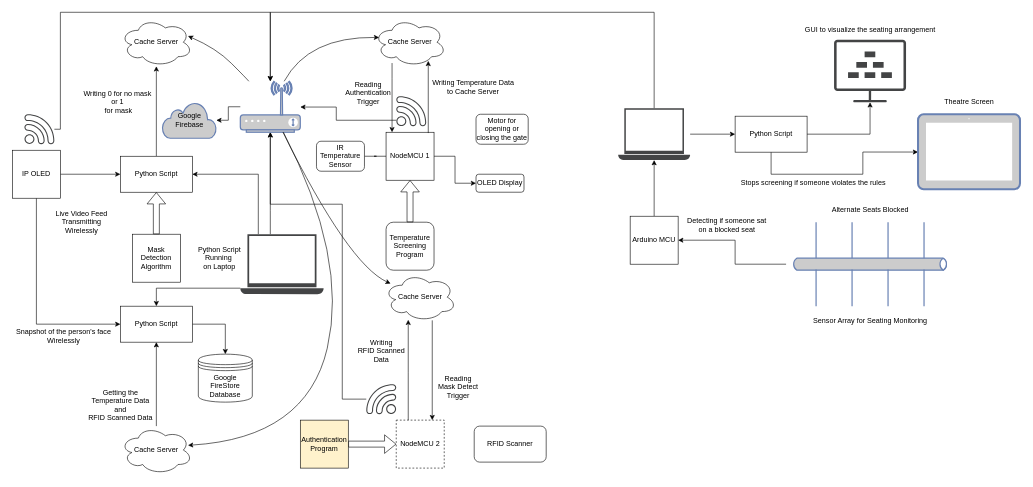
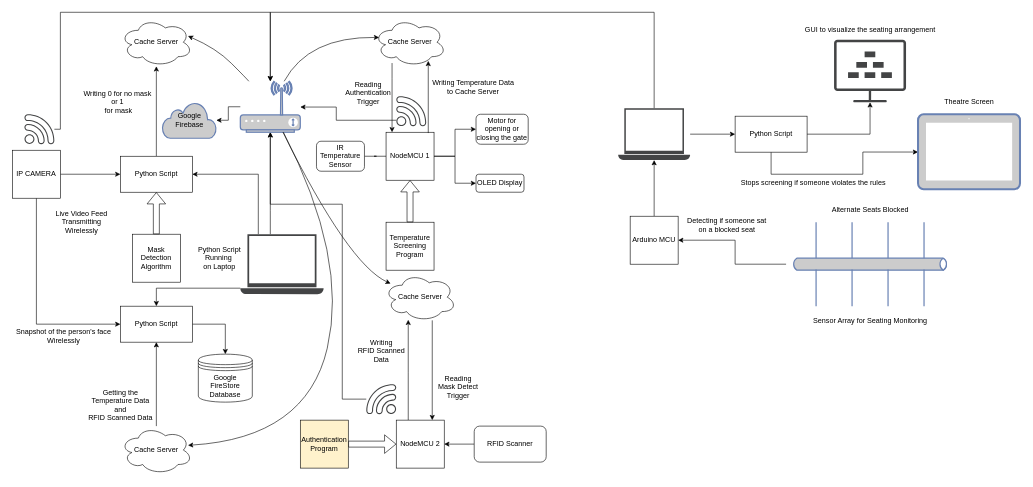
  <mxCell id="0" />
  <mxCell id="1" parent="0" />
  <mxCell id="2" value="" style="edgeStyle=orthogonalEdgeStyle;rounded=0;orthogonalLoop=1;jettySize=auto;html=1;" parent="1" source="4" target="6" edge="1"><mxGeometry relative="1" as="geometry" /></mxCell>
  <mxCell id="3" style="edgeStyle=orthogonalEdgeStyle;rounded=0;orthogonalLoop=1;jettySize=auto;html=1;entryX=0;entryY=0.5;entryDx=0;entryDy=0;" parent="1" source="4" target="29" edge="1"><mxGeometry relative="1" as="geometry"><mxPoint x="60" y="540" as="targetPoint" /><Array as="points"><mxPoint x="60" y="540" /></Array></mxGeometry></mxCell>
- <mxCell id="4" value="IP OLED" style="whiteSpace=wrap;html=1;aspect=fixed;" parent="1" vertex="1"><mxGeometry x="20" y="250" width="80" height="80" as="geometry" /></mxCell>
+ <mxCell id="4" value="IP CAMERA" style="whiteSpace=wrap;html=1;aspect=fixed;" parent="1" vertex="1"><mxGeometry x="20" y="250" width="80" height="80" as="geometry" /></mxCell>
  <mxCell id="5" value="" style="edgeStyle=orthogonalEdgeStyle;rounded=0;orthogonalLoop=1;jettySize=auto;html=1;" parent="1" source="6" target="7" edge="1"><mxGeometry relative="1" as="geometry" /></mxCell>
  <mxCell id="6" value="Python Script" style="rounded=0;whiteSpace=wrap;html=1;" parent="1" vertex="1"><mxGeometry x="200" y="260" width="120" height="60" as="geometry" /></mxCell>
  <mxCell id="7" value="Cache Server" style="ellipse;shape=cloud;whiteSpace=wrap;html=1;" parent="1" vertex="1"><mxGeometry x="200" y="30" width="120" height="80" as="geometry" /></mxCell>
  <mxCell id="8" value="Mask Detection Algorithm" style="whiteSpace=wrap;html=1;aspect=fixed;" parent="1" vertex="1"><mxGeometry x="220" y="390" width="80" height="80" as="geometry" /></mxCell>
  <mxCell id="9" value="" style="shape=flexArrow;endArrow=classic;html=1;rounded=0;exitX=0.5;exitY=0;exitDx=0;exitDy=0;entryX=0.5;entryY=1;entryDx=0;entryDy=0;" parent="1" source="8" target="6" edge="1"><mxGeometry width="50" height="50" relative="1" as="geometry"><mxPoint x="230" y="380" as="sourcePoint" /><mxPoint x="260" y="330" as="targetPoint" /></mxGeometry></mxCell>
+ <mxCell id="10" value="" style="edgeStyle=orthogonalEdgeStyle;rounded=0;orthogonalLoop=1;jettySize=auto;html=1;" parent="1" source="12" target="15" edge="1"><mxGeometry relative="1" as="geometry" /></mxCell>
  <mxCell id="11" style="edgeStyle=orthogonalEdgeStyle;rounded=0;orthogonalLoop=1;jettySize=auto;html=1;entryX=0;entryY=0.5;entryDx=0;entryDy=0;" parent="1" source="12" target="18" edge="1"><mxGeometry relative="1" as="geometry" /></mxCell>
  <mxCell id="12" value="NodeMCU 1" style="whiteSpace=wrap;html=1;aspect=fixed;" parent="1" vertex="1"><mxGeometry x="643" y="220" width="80" height="80" as="geometry" /></mxCell>
  <mxCell id="13" value="" style="edgeStyle=orthogonalEdgeStyle;rounded=0;orthogonalLoop=1;jettySize=auto;html=1;" parent="1" source="14" target="12" edge="1"><mxGeometry relative="1" as="geometry"><Array as="points"><mxPoint x="653" y="130" /><mxPoint x="653" y="130" /></Array></mxGeometry></mxCell>
  <mxCell id="14" value="Cache Server" style="ellipse;shape=cloud;whiteSpace=wrap;html=1;" parent="1" vertex="1"><mxGeometry x="623" y="30" width="120" height="80" as="geometry" /></mxCell>
  <mxCell id="15" value="Motor for opening or closing the gate" style="rounded=1;whiteSpace=wrap;html=1;" parent="1" vertex="1"><mxGeometry x="793" y="190" width="87" height="50" as="geometry" /></mxCell>
  <mxCell id="16" value="" style="edgeStyle=orthogonalEdgeStyle;rounded=0;orthogonalLoop=1;jettySize=auto;html=1;endArrow=none;" parent="1" source="17" target="12" edge="1"><mxGeometry relative="1" as="geometry" /></mxCell>
  <mxCell id="17" value="IR Temperature Sensor" style="rounded=1;whiteSpace=wrap;html=1;" parent="1" vertex="1"><mxGeometry x="527" y="235" width="80" height="50" as="geometry" /></mxCell>
  <mxCell id="18" value="OLED Display" style="rounded=1;whiteSpace=wrap;html=1;" parent="1" vertex="1"><mxGeometry x="793" y="290" width="80" height="30" as="geometry" /></mxCell>
  <mxCell id="19" value="" style="edgeStyle=orthogonalEdgeStyle;rounded=0;orthogonalLoop=1;jettySize=auto;html=1;" parent="1" source="20" target="25" edge="1"><mxGeometry relative="1" as="geometry"><Array as="points"><mxPoint x="680" y="620" /><mxPoint x="680" y="620" /></Array></mxGeometry></mxCell>
- <mxCell id="20" value="NodeMCU 2" style="whiteSpace=wrap;html=1;aspect=fixed;dashed=1;" parent="1" vertex="1"><mxGeometry x="660" y="700" width="80" height="80" as="geometry" /></mxCell>
+ <mxCell id="20" value="NodeMCU 2" style="whiteSpace=wrap;html=1;aspect=fixed;" parent="1" vertex="1"><mxGeometry x="660" y="700" width="80" height="80" as="geometry" /></mxCell>
+ <mxCell id="21" value="" style="edgeStyle=orthogonalEdgeStyle;rounded=0;orthogonalLoop=1;jettySize=auto;html=1;" parent="1" source="22" target="20" edge="1"><mxGeometry relative="1" as="geometry" /></mxCell>
  <mxCell id="22" value="RFID Scanner" style="rounded=1;whiteSpace=wrap;html=1;" parent="1" vertex="1"><mxGeometry x="790" y="710" width="120" height="60" as="geometry" /></mxCell>
  <mxCell id="23" value="" style="shape=flexArrow;endArrow=classic;html=1;rounded=0;entryX=0;entryY=0.5;entryDx=0;entryDy=0;exitX=1;exitY=0.5;exitDx=0;exitDy=0;" parent="1" source="24" target="20" edge="1"><mxGeometry width="50" height="50" relative="1" as="geometry"><mxPoint x="460" y="750" as="sourcePoint" /><mxPoint x="480" y="710" as="targetPoint" /></mxGeometry></mxCell>
  <mxCell id="24" value="Authentication Program" style="whiteSpace=wrap;html=1;aspect=fixed;fillColor=#fff2cc;" parent="1" vertex="1"><mxGeometry x="500" y="700" width="80" height="80" as="geometry" /></mxCell>
  <mxCell id="25" value="Cache Server" style="ellipse;shape=cloud;whiteSpace=wrap;html=1;" parent="1" vertex="1"><mxGeometry x="640" y="455" width="120" height="80" as="geometry" /></mxCell>
- <mxCell id="26" value="Temperature Screening Program" style="whiteSpace=wrap;html=1;aspect=fixed;rounded=1;" parent="1" vertex="1"><mxGeometry x="643" y="370" width="80" height="80" as="geometry" /></mxCell>
+ <mxCell id="26" value="Temperature Screening Program" style="whiteSpace=wrap;html=1;aspect=fixed;" parent="1" vertex="1"><mxGeometry x="643" y="370" width="80" height="80" as="geometry" /></mxCell>
  <mxCell id="27" value="" style="shape=flexArrow;endArrow=classic;html=1;rounded=0;exitX=0.5;exitY=0;exitDx=0;exitDy=0;entryX=0.5;entryY=1;entryDx=0;entryDy=0;" parent="1" source="26" target="12" edge="1"><mxGeometry width="50" height="50" relative="1" as="geometry"><mxPoint x="663" y="310" as="sourcePoint" /><mxPoint x="713" y="260" as="targetPoint" /></mxGeometry></mxCell>
  <mxCell id="28" value="" style="edgeStyle=orthogonalEdgeStyle;rounded=0;orthogonalLoop=1;jettySize=auto;html=1;" parent="1" source="29" target="30" edge="1"><mxGeometry relative="1" as="geometry" /></mxCell>
  <mxCell id="29" value="Python Script" style="rounded=0;whiteSpace=wrap;html=1;" parent="1" vertex="1"><mxGeometry x="200" y="510" width="120" height="60" as="geometry" /></mxCell>
  <mxCell id="30" value="Google FireStore&lt;br&gt;Database" style="shape=datastore;whiteSpace=wrap;html=1;" parent="1" vertex="1"><mxGeometry x="330" y="590" width="90" height="80" as="geometry" /></mxCell>
  <mxCell id="31" value="" style="edgeStyle=orthogonalEdgeStyle;rounded=0;orthogonalLoop=1;jettySize=auto;html=1;" parent="1" source="32" target="29" edge="1"><mxGeometry relative="1" as="geometry" /></mxCell>
  <mxCell id="32" value="Cache Server" style="ellipse;shape=cloud;whiteSpace=wrap;html=1;" parent="1" vertex="1"><mxGeometry x="200" y="710" width="120" height="80" as="geometry" /></mxCell>
  <mxCell id="33" value="" style="endArrow=classic;html=1;rounded=0;entryX=0.753;entryY=0.888;entryDx=0;entryDy=0;entryPerimeter=0;exitX=0.88;exitY=0.017;exitDx=0;exitDy=0;exitPerimeter=0;" parent="1" source="12" target="14" edge="1"><mxGeometry width="50" height="50" relative="1" as="geometry"><mxPoint x="693" y="170" as="sourcePoint" /><mxPoint x="743" y="120" as="targetPoint" /></mxGeometry></mxCell>
  <mxCell id="34" value="Snapshot of the person's face&lt;br&gt;Wirelessly" style="text;html=1;align=center;verticalAlign=middle;resizable=0;points=[];autosize=1;strokeColor=none;fillColor=none;" parent="1" vertex="1"><mxGeometry x="20" y="545" width="170" height="30" as="geometry" /></mxCell>
  <mxCell id="35" value="Live Video Feed&lt;br&gt;Transmitting &lt;br&gt;Wirelessly" style="text;html=1;align=center;verticalAlign=middle;resizable=0;points=[];autosize=1;strokeColor=none;fillColor=none;" parent="1" vertex="1"><mxGeometry x="85" y="345" width="100" height="50" as="geometry" /></mxCell>
  <mxCell id="36" value="Getting the&lt;br&gt;Temperature Data &lt;br&gt;and &lt;br&gt;RFID Scanned Data" style="text;html=1;align=center;verticalAlign=middle;resizable=0;points=[];autosize=1;strokeColor=none;fillColor=none;rotation=0;" parent="1" vertex="1"><mxGeometry x="140" y="645" width="120" height="60" as="geometry" /></mxCell>
  <mxCell id="37" value="Writing Temperature Data &lt;br&gt;to Cache Server" style="text;html=1;align=center;verticalAlign=middle;resizable=0;points=[];autosize=1;strokeColor=none;fillColor=none;" parent="1" vertex="1"><mxGeometry x="713" y="130" width="150" height="30" as="geometry" /></mxCell>
  <mxCell id="38" value="Reading &lt;br&gt;Authentication&lt;br&gt;Trigger" style="text;html=1;align=center;verticalAlign=middle;resizable=0;points=[];autosize=1;strokeColor=none;fillColor=none;" parent="1" vertex="1"><mxGeometry x="568" y="130" width="90" height="50" as="geometry" /></mxCell>
  <mxCell id="39" value="Writing 0 for no mask &lt;br&gt;or 1&lt;br&gt;&amp;nbsp;for mask" style="text;html=1;align=center;verticalAlign=middle;resizable=0;points=[];autosize=1;strokeColor=none;fillColor=none;" parent="1" vertex="1"><mxGeometry x="130" y="145" width="130" height="50" as="geometry" /></mxCell>
  <mxCell id="40" value="" style="endArrow=classic;html=1;rounded=0;entryX=0.75;entryY=0;entryDx=0;entryDy=0;exitX=0.667;exitY=0.983;exitDx=0;exitDy=0;exitPerimeter=0;" parent="1" source="25" target="20" edge="1"><mxGeometry width="50" height="50" relative="1" as="geometry"><mxPoint x="460" y="560" as="sourcePoint" /><mxPoint x="510" y="510" as="targetPoint" /></mxGeometry></mxCell>
  <mxCell id="41" style="edgeStyle=orthogonalEdgeStyle;rounded=0;orthogonalLoop=1;jettySize=auto;html=1;" parent="1" source="42" target="52" edge="1"><mxGeometry relative="1" as="geometry"><Array as="points"><mxPoint x="100" y="215" /><mxPoint x="100" y="20" /><mxPoint x="450" y="20" /></Array></mxGeometry></mxCell>
  <mxCell id="42" value="" style="sketch=0;pointerEvents=1;shadow=0;dashed=0;html=1;strokeColor=none;fillColor=#434445;aspect=fixed;labelPosition=center;verticalLabelPosition=bottom;verticalAlign=top;align=center;outlineConnect=0;shape=mxgraph.vvd.wi_fi;" parent="1" vertex="1"><mxGeometry x="40" y="190" width="50" height="50" as="geometry" /></mxCell>
  <mxCell id="43" style="edgeStyle=orthogonalEdgeStyle;rounded=0;orthogonalLoop=1;jettySize=auto;html=1;" parent="1" source="44" target="52" edge="1"><mxGeometry relative="1" as="geometry"><Array as="points"><mxPoint x="560" y="200" /><mxPoint x="560" y="178" /></Array></mxGeometry></mxCell>
  <mxCell id="44" value="" style="sketch=0;pointerEvents=1;shadow=0;dashed=0;html=1;strokeColor=none;fillColor=#434445;aspect=fixed;labelPosition=center;verticalLabelPosition=bottom;verticalAlign=top;align=center;outlineConnect=0;shape=mxgraph.vvd.wi_fi;" parent="1" vertex="1"><mxGeometry x="660" y="160" width="50" height="50" as="geometry" /></mxCell>
  <mxCell id="45" style="edgeStyle=orthogonalEdgeStyle;rounded=0;orthogonalLoop=1;jettySize=auto;html=1;" parent="1" source="46" target="52" edge="1"><mxGeometry relative="1" as="geometry"><Array as="points"><mxPoint x="570" y="665" /><mxPoint x="570" y="340" /><mxPoint x="450" y="340" /></Array></mxGeometry></mxCell>
  <mxCell id="46" value="" style="sketch=0;pointerEvents=1;shadow=0;dashed=0;html=1;strokeColor=none;fillColor=#434445;aspect=fixed;labelPosition=center;verticalLabelPosition=bottom;verticalAlign=top;align=center;outlineConnect=0;shape=mxgraph.vvd.wi_fi;direction=north;" parent="1" vertex="1"><mxGeometry x="610" y="640" width="50" height="50" as="geometry" /></mxCell>
  <mxCell id="47" value="" style="edgeStyle=orthogonalEdgeStyle;rounded=0;orthogonalLoop=1;jettySize=auto;html=1;" parent="1" source="50" target="52" edge="1"><mxGeometry relative="1" as="geometry"><Array as="points"><mxPoint x="450" y="350" /><mxPoint x="450" y="350" /></Array></mxGeometry></mxCell>
  <mxCell id="48" style="edgeStyle=orthogonalEdgeStyle;rounded=0;orthogonalLoop=1;jettySize=auto;html=1;entryX=1;entryY=0.5;entryDx=0;entryDy=0;" parent="1" source="50" target="6" edge="1"><mxGeometry relative="1" as="geometry"><Array as="points"><mxPoint x="430" y="440" /><mxPoint x="430" y="290" /></Array></mxGeometry></mxCell>
  <mxCell id="49" style="edgeStyle=orthogonalEdgeStyle;rounded=0;orthogonalLoop=1;jettySize=auto;html=1;" parent="1" source="50" target="29" edge="1"><mxGeometry relative="1" as="geometry"><Array as="points"><mxPoint x="260" y="480" /></Array></mxGeometry></mxCell>
  <mxCell id="50" value="" style="sketch=0;pointerEvents=1;shadow=0;dashed=0;html=1;strokeColor=none;fillColor=#434445;aspect=fixed;labelPosition=center;verticalLabelPosition=bottom;verticalAlign=top;align=center;outlineConnect=0;shape=mxgraph.vvd.laptop;" parent="1" vertex="1"><mxGeometry x="400" y="390" width="138.89" height="100" as="geometry" /></mxCell>
  <mxCell id="51" style="edgeStyle=orthogonalEdgeStyle;rounded=0;orthogonalLoop=1;jettySize=auto;html=1;fontColor=#000000;" parent="1" source="52" target="53" edge="1"><mxGeometry relative="1" as="geometry" /></mxCell>
  <mxCell id="52" value="" style="fontColor=#0066CC;verticalAlign=top;verticalLabelPosition=bottom;labelPosition=center;align=center;html=1;outlineConnect=0;fillColor=#CCCCCC;strokeColor=#6881B3;gradientColor=none;gradientDirection=north;strokeWidth=2;shape=mxgraph.networks.wireless_modem;" parent="1" vertex="1"><mxGeometry x="400" y="135" width="100" height="85" as="geometry" /></mxCell>
  <mxCell id="53" value="&lt;font color=&quot;#000000&quot;&gt;Google&lt;br&gt;Firebase&lt;br&gt;&lt;/font&gt;" style="html=1;outlineConnect=0;fillColor=#CCCCCC;strokeColor=#6881B3;gradientColor=none;gradientDirection=north;strokeWidth=2;shape=mxgraph.networks.cloud;fontColor=#ffffff;" parent="1" vertex="1"><mxGeometry x="270" y="170" width="90" height="60" as="geometry" /></mxCell>
  <mxCell id="54" value="Python Script&lt;br&gt;Running&amp;nbsp;&lt;br&gt;on Laptop" style="text;html=1;align=center;verticalAlign=middle;resizable=0;points=[];autosize=1;strokeColor=none;fillColor=none;fontColor=#000000;" parent="1" vertex="1"><mxGeometry x="320" y="405" width="90" height="50" as="geometry" /></mxCell>
  <mxCell id="55" value="Reading &lt;br&gt;Mask Detect &lt;br&gt;Trigger" style="text;html=1;align=center;verticalAlign=middle;resizable=0;points=[];autosize=1;strokeColor=none;fillColor=none;fontColor=#000000;" parent="1" vertex="1"><mxGeometry x="723" y="620" width="80" height="50" as="geometry" /></mxCell>
  <mxCell id="56" value="Writing &lt;br&gt;RFID Scanned &lt;br&gt;Data" style="text;html=1;align=center;verticalAlign=middle;resizable=0;points=[];autosize=1;strokeColor=none;fillColor=none;fontColor=#000000;" parent="1" vertex="1"><mxGeometry x="590" y="560" width="90" height="50" as="geometry" /></mxCell>
  <mxCell id="57" value="" style="edgeStyle=orthogonalEdgeStyle;rounded=0;orthogonalLoop=1;jettySize=auto;html=1;fontColor=#000000;" parent="1" source="58" target="73" edge="1"><mxGeometry relative="1" as="geometry" /></mxCell>
  <mxCell id="58" value="Arduino MCU" style="whiteSpace=wrap;html=1;aspect=fixed;" parent="1" vertex="1"><mxGeometry x="1050" y="360" width="80" height="80" as="geometry" /></mxCell>
  <mxCell id="59" style="edgeStyle=orthogonalEdgeStyle;rounded=0;orthogonalLoop=1;jettySize=auto;html=1;entryX=1;entryY=0.5;entryDx=0;entryDy=0;fontColor=#000000;" parent="1" target="58" edge="1"><mxGeometry relative="1" as="geometry"><mxPoint x="1310" y="440" as="sourcePoint" /><Array as="points"><mxPoint x="1225" y="440" /><mxPoint x="1225" y="400" /></Array></mxGeometry></mxCell>
  <mxCell id="60" value="" style="html=1;fillColor=#CCCCCC;strokeColor=#6881B3;gradientColor=none;gradientDirection=north;strokeWidth=2;shape=mxgraph.networks.bus;gradientColor=none;gradientDirection=north;fontColor=#ffffff;perimeter=backbonePerimeter;backboneSize=20;" parent="1" vertex="1"><mxGeometry x="1320" y="430" width="260" height="20" as="geometry" /></mxCell>
  <mxCell id="61" value="" style="strokeColor=#6881B3;edgeStyle=none;rounded=0;endArrow=none;html=1;strokeWidth=2;fontColor=#000000;" parent="1" target="60" edge="1"><mxGeometry relative="1" as="geometry"><mxPoint x="1360" y="370" as="sourcePoint" /></mxGeometry></mxCell>
  <mxCell id="62" value="" style="strokeColor=#6881B3;edgeStyle=none;rounded=0;endArrow=none;html=1;strokeWidth=2;fontColor=#000000;" parent="1" target="60" edge="1"><mxGeometry relative="1" as="geometry"><mxPoint x="1420" y="370" as="sourcePoint" /></mxGeometry></mxCell>
  <mxCell id="63" value="" style="strokeColor=#6881B3;edgeStyle=none;rounded=0;endArrow=none;html=1;strokeWidth=2;fontColor=#000000;" parent="1" target="60" edge="1"><mxGeometry relative="1" as="geometry"><mxPoint x="1480" y="370" as="sourcePoint" /></mxGeometry></mxCell>
  <mxCell id="64" value="" style="strokeColor=#6881B3;edgeStyle=none;rounded=0;endArrow=none;html=1;strokeWidth=2;fontColor=#000000;" parent="1" target="60" edge="1"><mxGeometry relative="1" as="geometry"><mxPoint x="1540" y="370" as="sourcePoint" /></mxGeometry></mxCell>
  <mxCell id="65" value="" style="strokeColor=#6881B3;edgeStyle=none;rounded=0;endArrow=none;html=1;strokeWidth=2;fontColor=#000000;" parent="1" target="60" edge="1"><mxGeometry relative="1" as="geometry"><mxPoint x="1360" y="510" as="sourcePoint" /></mxGeometry></mxCell>
  <mxCell id="66" value="" style="strokeColor=#6881B3;edgeStyle=none;rounded=0;endArrow=none;html=1;strokeWidth=2;fontColor=#000000;" parent="1" target="60" edge="1"><mxGeometry relative="1" as="geometry"><mxPoint x="1420" y="510" as="sourcePoint" /></mxGeometry></mxCell>
  <mxCell id="67" value="" style="strokeColor=#6881B3;edgeStyle=none;rounded=0;endArrow=none;html=1;strokeWidth=2;fontColor=#000000;" parent="1" target="60" edge="1"><mxGeometry relative="1" as="geometry"><mxPoint x="1480" y="510" as="sourcePoint" /></mxGeometry></mxCell>
  <mxCell id="68" value="" style="strokeColor=#6881B3;edgeStyle=none;rounded=0;endArrow=none;html=1;strokeWidth=2;fontColor=#000000;" parent="1" target="60" edge="1"><mxGeometry relative="1" as="geometry"><mxPoint x="1540" y="510" as="sourcePoint" /></mxGeometry></mxCell>
  <mxCell id="69" value="" style="sketch=0;pointerEvents=1;shadow=0;dashed=0;html=1;strokeColor=none;fillColor=#434445;aspect=fixed;labelPosition=center;verticalLabelPosition=bottom;verticalAlign=top;align=center;outlineConnect=0;shape=mxgraph.vvd.horizon;fontColor=#000000;" parent="1" vertex="1"><mxGeometry x="1390" y="65.6" width="120" height="104.4" as="geometry" /></mxCell>
  <mxCell id="70" value="Sensor Array for Seating Monitoring" style="text;html=1;align=center;verticalAlign=middle;resizable=0;points=[];autosize=1;strokeColor=none;fillColor=none;fontColor=#000000;" parent="1" vertex="1"><mxGeometry x="1345" y="525" width="210" height="20" as="geometry" /></mxCell>
  <mxCell id="71" value="" style="edgeStyle=orthogonalEdgeStyle;rounded=0;orthogonalLoop=1;jettySize=auto;html=1;fontColor=#000000;" parent="1" source="73" target="76" edge="1"><mxGeometry relative="1" as="geometry" /></mxCell>
  <mxCell id="72" style="edgeStyle=orthogonalEdgeStyle;rounded=0;orthogonalLoop=1;jettySize=auto;html=1;fontColor=#000000;" parent="1" source="73" target="52" edge="1"><mxGeometry relative="1" as="geometry"><Array as="points"><mxPoint x="1090" y="20" /><mxPoint x="450" y="20" /></Array></mxGeometry></mxCell>
  <mxCell id="73" value="" style="sketch=0;pointerEvents=1;shadow=0;dashed=0;html=1;strokeColor=none;fillColor=#434445;aspect=fixed;labelPosition=center;verticalLabelPosition=bottom;verticalAlign=top;align=center;outlineConnect=0;shape=mxgraph.vvd.laptop;fontColor=#000000;" parent="1" vertex="1"><mxGeometry x="1030" y="180" width="120" height="86.4" as="geometry" /></mxCell>
  <mxCell id="74" style="edgeStyle=orthogonalEdgeStyle;rounded=0;orthogonalLoop=1;jettySize=auto;html=1;fontColor=#000000;" parent="1" source="76" target="69" edge="1"><mxGeometry relative="1" as="geometry" /></mxCell>
  <mxCell id="75" style="edgeStyle=orthogonalEdgeStyle;rounded=0;orthogonalLoop=1;jettySize=auto;html=1;fontColor=#000000;" parent="1" source="76" target="82" edge="1"><mxGeometry relative="1" as="geometry"><Array as="points"><mxPoint x="1285" y="290" /><mxPoint x="1438" y="290" /><mxPoint x="1438" y="253" /></Array></mxGeometry></mxCell>
  <mxCell id="76" value="Python Script" style="rounded=0;whiteSpace=wrap;html=1;" parent="1" vertex="1"><mxGeometry x="1225" y="193.2" width="120" height="60" as="geometry" /></mxCell>
  <mxCell id="77" value="Alternate Seats Blocked" style="text;html=1;align=center;verticalAlign=middle;resizable=0;points=[];autosize=1;strokeColor=none;fillColor=none;fontColor=#000000;" parent="1" vertex="1"><mxGeometry x="1380" y="340" width="140" height="20" as="geometry" /></mxCell>
  <mxCell id="78" value="Detecting if someone sat &lt;br&gt;on a blocked seat" style="text;html=1;align=center;verticalAlign=middle;resizable=0;points=[];autosize=1;strokeColor=none;fillColor=none;fontColor=#000000;" parent="1" vertex="1"><mxGeometry x="1136" y="360" width="150" height="30" as="geometry" /></mxCell>
  <mxCell id="79" value="GUI to visualize the seating arrangement" style="text;html=1;align=center;verticalAlign=middle;resizable=0;points=[];autosize=1;strokeColor=none;fillColor=none;fontColor=#000000;" parent="1" vertex="1"><mxGeometry x="1335" y="40" width="230" height="20" as="geometry" /></mxCell>
  <mxCell id="80" value="Theatre Screen" style="text;html=1;align=center;verticalAlign=middle;resizable=0;points=[];autosize=1;strokeColor=none;fillColor=none;fontColor=#000000;" parent="1" vertex="1"><mxGeometry x="1565" y="160" width="100" height="20" as="geometry" /></mxCell>
  <mxCell id="81" value="Stops screening if someone violates the rules" style="text;html=1;align=center;verticalAlign=middle;resizable=0;points=[];autosize=1;strokeColor=none;fillColor=none;fontColor=#000000;" parent="1" vertex="1"><mxGeometry x="1225" y="295" width="260" height="20" as="geometry" /></mxCell>
  <mxCell id="82" value="" style="fontColor=#0066CC;verticalAlign=top;verticalLabelPosition=bottom;labelPosition=center;align=center;html=1;outlineConnect=0;fillColor=#CCCCCC;strokeColor=#6881B3;gradientColor=none;gradientDirection=north;strokeWidth=2;shape=mxgraph.networks.tablet;" parent="1" vertex="1"><mxGeometry x="1530" y="190" width="170" height="125" as="geometry" /></mxCell>
  <mxCell id="83" value="" style="curved=1;endArrow=classic;html=1;rounded=0;entryX=0.94;entryY=0.37;entryDx=0;entryDy=0;entryPerimeter=0;" parent="1" source="52" target="7" edge="1"><mxGeometry width="50" height="50" relative="1" as="geometry"><mxPoint x="360" y="130" as="sourcePoint" /><mxPoint x="410" y="80" as="targetPoint" /><Array as="points"><mxPoint x="410" y="130" /><mxPoint x="360" y="80" /></Array></mxGeometry></mxCell>
  <mxCell id="84" value="" style="curved=1;endArrow=classic;html=1;rounded=0;entryX=0.07;entryY=0.4;entryDx=0;entryDy=0;entryPerimeter=0;" parent="1" source="52" target="14" edge="1"><mxGeometry width="50" height="50" relative="1" as="geometry"><mxPoint x="568.001" y="115.4" as="sourcePoint" /><mxPoint x="466.59" y="40" as="targetPoint" /><Array as="points"><mxPoint x="513.79" y="60.4" /></Array></mxGeometry></mxCell>
  <mxCell id="85" value="" style="curved=1;endArrow=classic;html=1;rounded=0;entryX=0.94;entryY=0.4;entryDx=0;entryDy=0;entryPerimeter=0;" parent="1" source="52" target="32" edge="1"><mxGeometry width="50" height="50" relative="1" as="geometry"><mxPoint x="360" y="760" as="sourcePoint" /><mxPoint x="410" y="710" as="targetPoint" /><Array as="points"><mxPoint x="580" y="430" /><mxPoint x="510" y="730" /></Array></mxGeometry></mxCell>
  <mxCell id="86" value="" style="curved=1;endArrow=classic;html=1;rounded=0;" parent="1" source="52" target="25" edge="1"><mxGeometry width="50" height="50" relative="1" as="geometry"><mxPoint x="510" y="570" as="sourcePoint" /><mxPoint x="560" y="520" as="targetPoint" /><Array as="points"><mxPoint x="580" y="440" /></Array></mxGeometry></mxCell>
